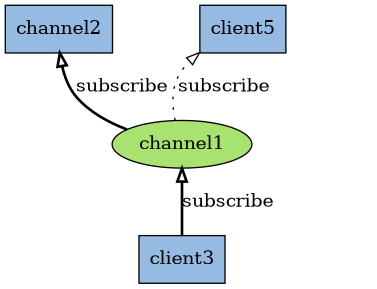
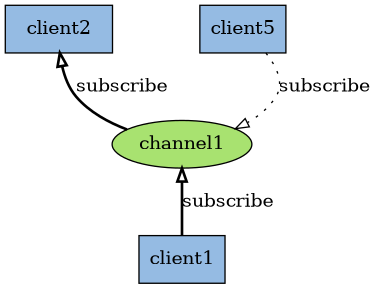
  digraph {
    rankdir=BT
    node [fillcolor="#95BBE3" style=filled shape=box]
    edge [arrowhead=onormal style=bold]
    n1 [fillcolor="#A8E270" label=channel1 shape=""]
-   n2 [label=channel2]
+   n2 [label=client2]
    n3 [label=client5]
-   n4 [label=client3]
+   n4 [label=client1]
    n1 -> n2 [label=subscribe]
-   n1 -> n3 [label=subscribe style=dotted]
+   n3 -> n1 [label=subscribe style=dotted]
    n4 -> n1 [label=subscribe]
  }
